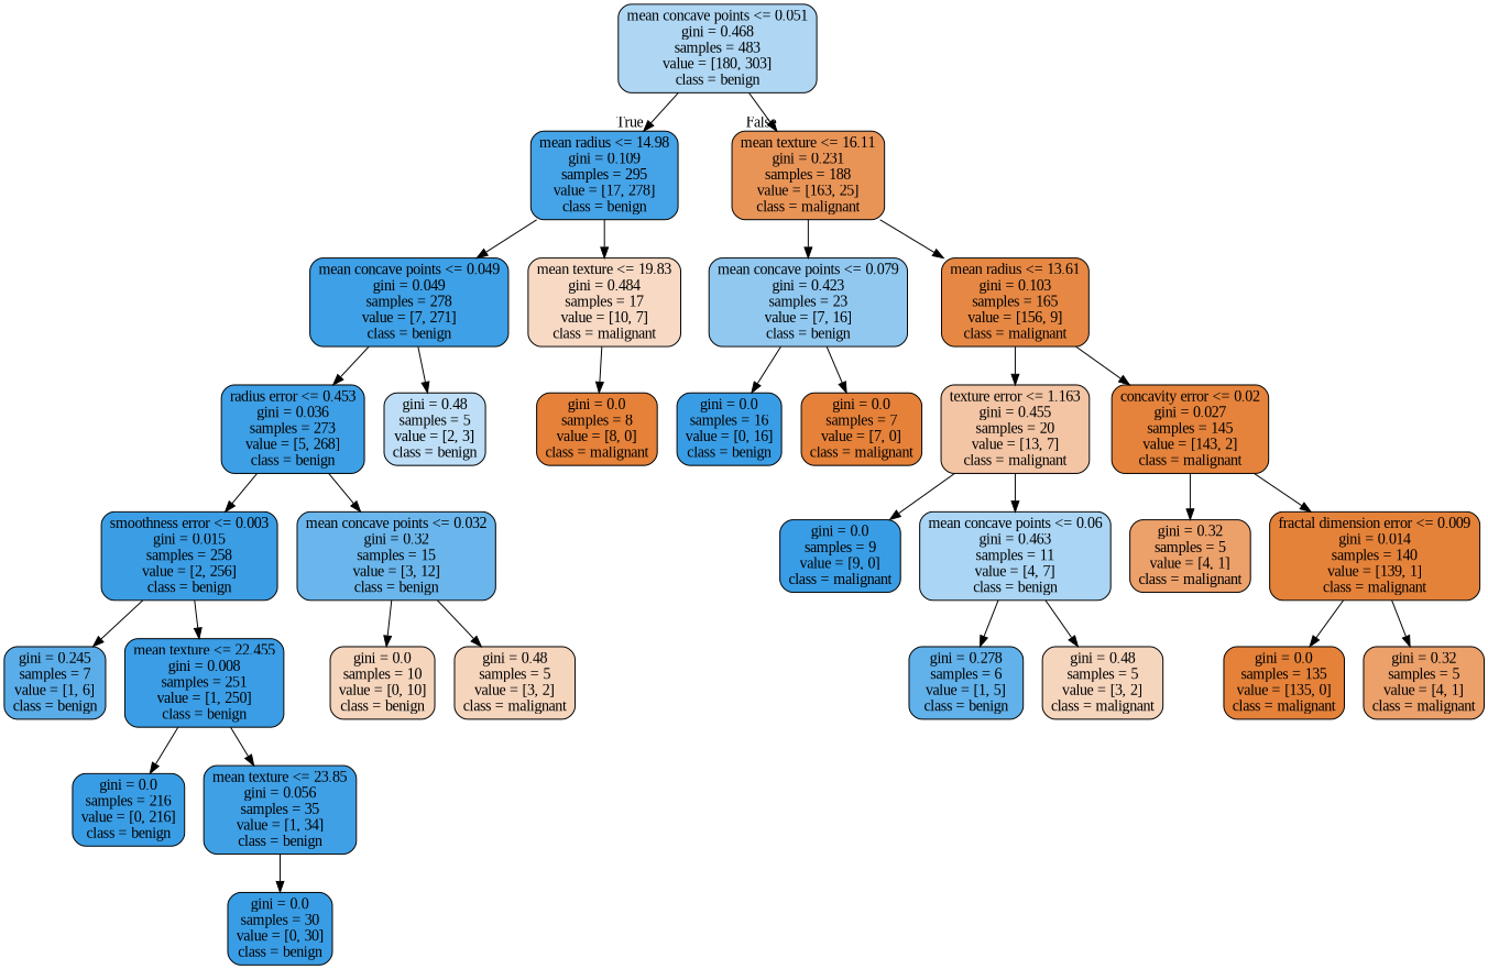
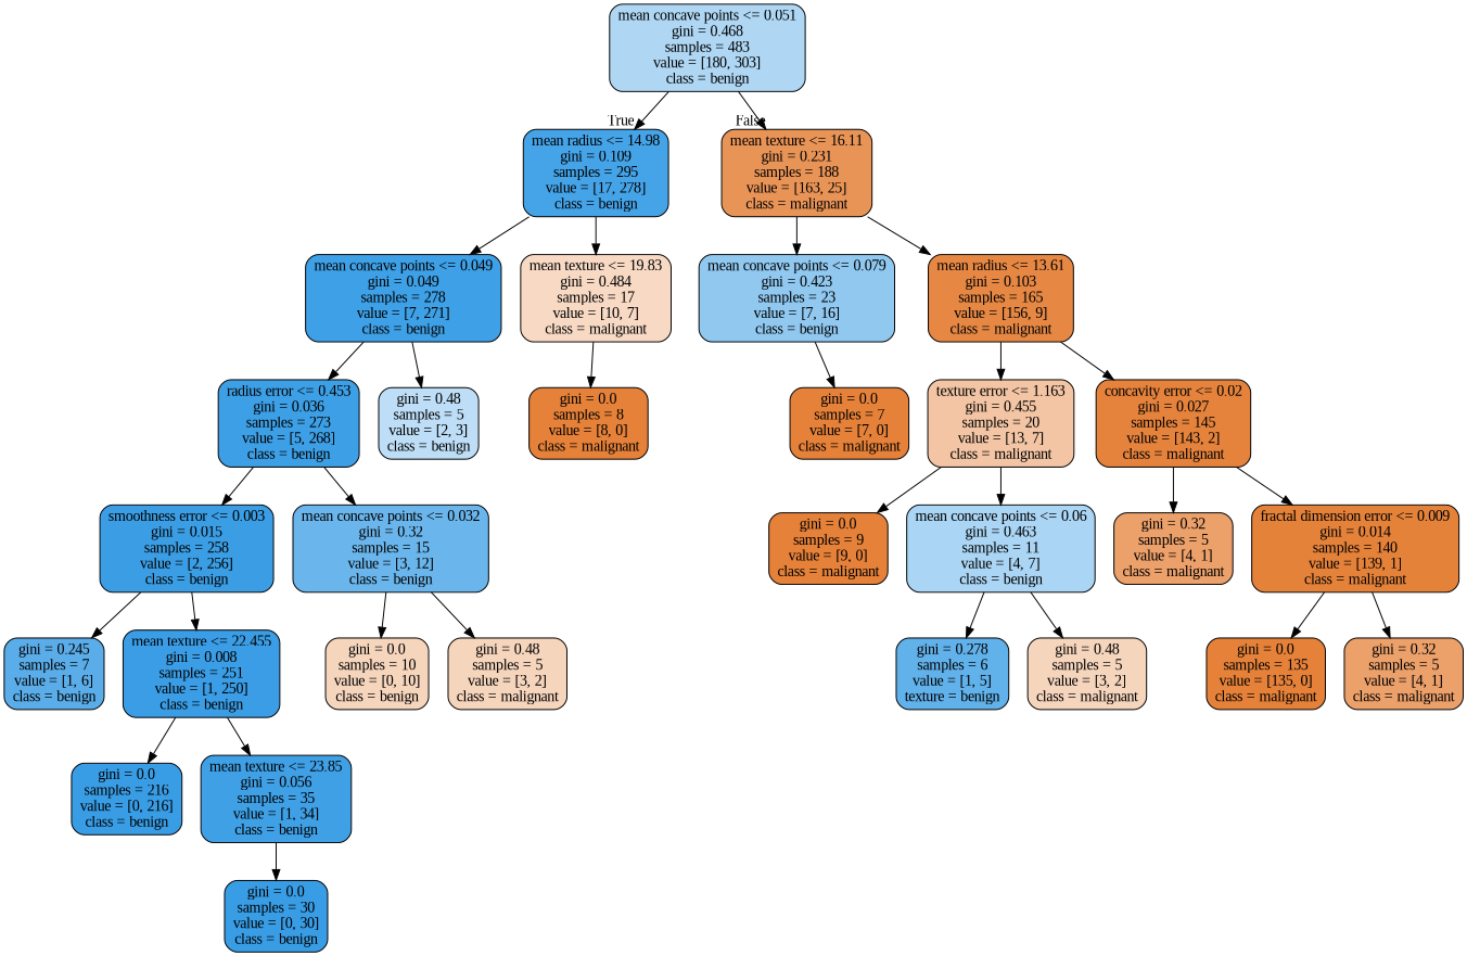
  digraph {
    fontname="Liberation Serif"
    node [color=black fillcolor="#e58139" fontname="Liberation Serif" shape=box style="filled, rounded"]
    edge [fontname="Liberation Serif"]
    n1 [fillcolor="#afd7f4" label="mean concave points <= 0.051\ngini = 0.468\nsamples = 483\nvalue = [180, 303]\nclass = benign"]
    n2 [fillcolor="#45a3e7" label="mean radius <= 14.98\ngini = 0.109\nsamples = 295\nvalue = [17, 278]\nclass = benign"]
    n3 [fillcolor="#e99457" label="mean texture <= 16.11\ngini = 0.231\nsamples = 188\nvalue = [163, 25]\nclass = malignant"]
    n4 [fillcolor="#3ea0e6" label="mean concave points <= 0.049\ngini = 0.049\nsamples = 278\nvalue = [7, 271]\nclass = benign"]
    n5 [fillcolor="#f7d9c4" label="mean texture <= 19.83\ngini = 0.484\nsamples = 17\nvalue = [10, 7]\nclass = malignant"]
    n6 [fillcolor="#90c8f0" label="mean concave points <= 0.079\ngini = 0.423\nsamples = 23\nvalue = [7, 16]\nclass = benign"]
    n7 [fillcolor="#e68844" label="mean radius <= 13.61\ngini = 0.103\nsamples = 165\nvalue = [156, 9]\nclass = malignant"]
    n8 [fillcolor="#3d9fe5" label="radius error <= 0.453\ngini = 0.036\nsamples = 273\nvalue = [5, 268]\nclass = benign"]
    n9 [fillcolor="#bddef6" label="gini = 0.48\nsamples = 5\nvalue = [2, 3]\nclass = benign"]
    n10 [label="gini = 0.0\nsamples = 8\nvalue = [8, 0]\nclass = malignant"]
    n11 [fillcolor="#3b9ee5" label="smoothness error <= 0.003\ngini = 0.015\nsamples = 258\nvalue = [2, 256]\nclass = benign"]
    n12 [fillcolor="#6ab6ec" label="mean concave points <= 0.032\ngini = 0.32\nsamples = 15\nvalue = [3, 12]\nclass = benign"]
    n13 [fillcolor="#5aade9" label="gini = 0.245\nsamples = 7\nvalue = [1, 6]\nclass = benign"]
    n14 [fillcolor="#3a9de5" label="mean texture <= 22.455\ngini = 0.008\nsamples = 251\nvalue = [1, 250]\nclass = benign"]
    n15 [fillcolor="#f6d5bd" label="gini = 0.0\nsamples = 10\nvalue = [0, 10]\nclass = benign"]
    n16 [fillcolor="#f6d5bd" label="gini = 0.48\nsamples = 5\nvalue = [3, 2]\nclass = malignant"]
    n17 [fillcolor="#399de5" label="gini = 0.0\nsamples = 216\nvalue = [0, 216]\nclass = benign"]
    n18 [fillcolor="#3fa0e6" label="mean texture <= 23.85\ngini = 0.056\nsamples = 35\nvalue = [1, 34]\nclass = benign"]
    n19 [fillcolor="#399de5" label="gini = 0.0\nsamples = 30\nvalue = [0, 30]\nclass = benign"]
-   n20 [fillcolor="#399de5" label="gini = 0.0\nsamples = 16\nvalue = [0, 16]\nclass = benign"]
    n21 [label="gini = 0.0\nsamples = 7\nvalue = [7, 0]\nclass = malignant"]
    n22 [fillcolor="#f3c5a4" label="texture error <= 1.163\ngini = 0.455\nsamples = 20\nvalue = [13, 7]\nclass = malignant"]
    n23 [fillcolor="#e5833c" label="concavity error <= 0.02\ngini = 0.027\nsamples = 145\nvalue = [143, 2]\nclass = malignant"]
-   n24 [fillcolor="#399de5" label="gini = 0.0\nsamples = 9\nvalue = [9, 0]\nclass = malignant"]
+   n24 [label="gini = 0.0\nsamples = 9\nvalue = [9, 0]\nclass = malignant"]
    n25 [fillcolor="#aad5f4" label="mean concave points <= 0.06\ngini = 0.463\nsamples = 11\nvalue = [4, 7]\nclass = benign"]
    n26 [fillcolor="#eca06a" label="gini = 0.32\nsamples = 5\nvalue = [4, 1]\nclass = malignant"]
    n27 [fillcolor="#e5823a" label="fractal dimension error <= 0.009\ngini = 0.014\nsamples = 140\nvalue = [139, 1]\nclass = malignant"]
-   n28 [fillcolor="#61b1ea" label="gini = 0.278\nsamples = 6\nvalue = [1, 5]\nclass = benign"]
+   n28 [fillcolor="#61b1ea" label="gini = 0.278\nsamples = 6\nvalue = [1, 5]\ntexture = benign"]
    n29 [fillcolor="#f6d5bd" label="gini = 0.48\nsamples = 5\nvalue = [3, 2]\nclass = malignant"]
    n30 [label="gini = 0.0\nsamples = 135\nvalue = [135, 0]\nclass = malignant"]
    n31 [fillcolor="#eca06a" label="gini = 0.32\nsamples = 5\nvalue = [4, 1]\nclass = malignant"]
    n1 -> n2 [headlabel=True labelangle=45 labeldistance=2.5]
    n1 -> n3 [headlabel=False labelangle=-45 labeldistance=2.5]
    n2 -> n4
    n2 -> n5
    n3 -> n6
    n3 -> n7
    n4 -> n8
    n4 -> n9
    n5 -> n10
-   n6 -> n20
    n6 -> n21
    n7 -> n22
    n7 -> n23
    n8 -> n11
    n8 -> n12
    n11 -> n13
    n11 -> n14
    n12 -> n15
    n12 -> n16
    n14 -> n17
    n14 -> n18
    n18 -> n19
    n22 -> n24
    n22 -> n25
    n23 -> n26
    n23 -> n27
    n25 -> n28
    n25 -> n29
    n27 -> n30
    n27 -> n31
  }
